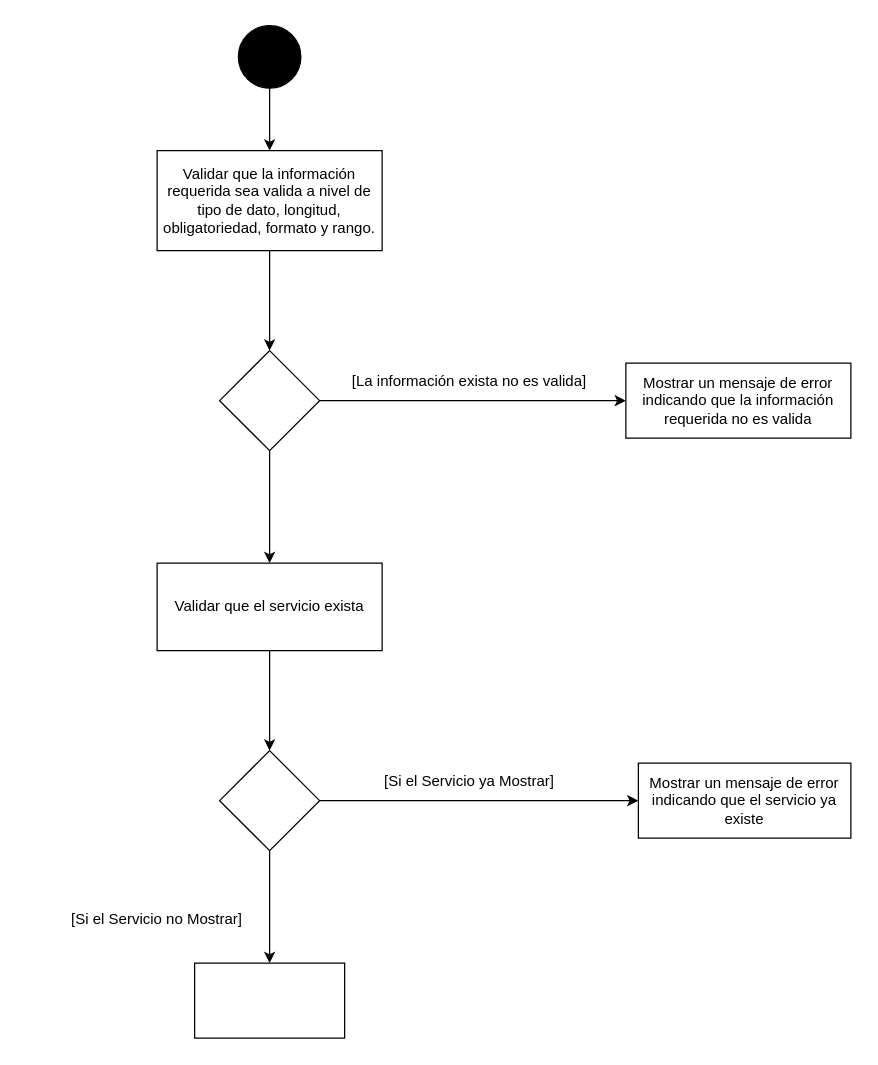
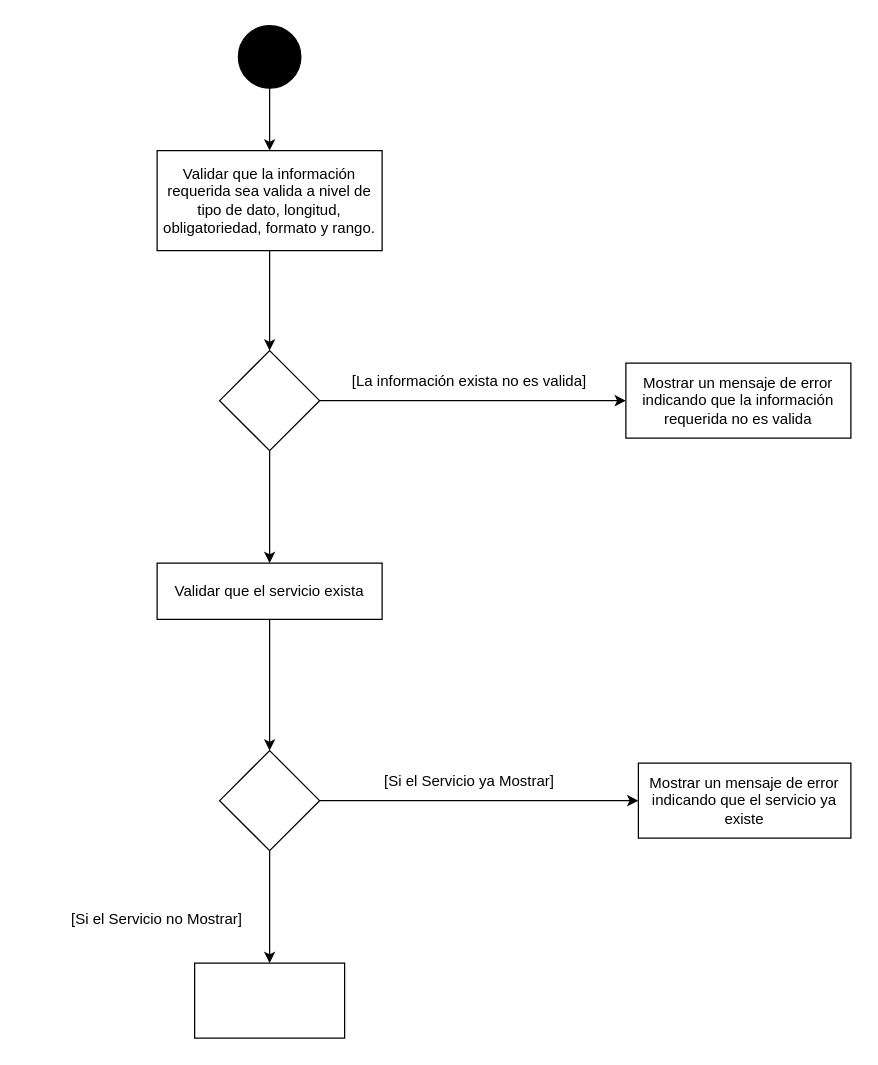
  <mxCell id="0" />
  <mxCell id="1" parent="0" />
  <mxCell id="2" style="edgeStyle=orthogonalEdgeStyle;rounded=0;orthogonalLoop=1;jettySize=auto;html=1;" edge="1" parent="1" source="3" target="5"><mxGeometry relative="1" as="geometry" /></mxCell>
  <mxCell id="3" value="" style="ellipse;whiteSpace=wrap;html=1;aspect=fixed;fillColor=#000000;" vertex="1" parent="1"><mxGeometry x="190" y="20" width="50" height="50" as="geometry" /></mxCell>
  <mxCell id="4" style="edgeStyle=orthogonalEdgeStyle;rounded=0;orthogonalLoop=1;jettySize=auto;html=1;" edge="1" parent="1" source="5" target="8"><mxGeometry relative="1" as="geometry" /></mxCell>
  <mxCell id="5" value="Validar que la información requerida sea valida a nivel de tipo de dato, longitud, obligatoriedad, formato y rango." style="rounded=0;whiteSpace=wrap;html=1;" vertex="1" parent="1"><mxGeometry x="125" y="120" width="180" height="80" as="geometry" /></mxCell>
  <mxCell id="6" style="edgeStyle=orthogonalEdgeStyle;rounded=0;orthogonalLoop=1;jettySize=auto;html=1;" edge="1" parent="1" source="8" target="9"><mxGeometry relative="1" as="geometry" /></mxCell>
  <mxCell id="7" style="edgeStyle=orthogonalEdgeStyle;rounded=0;orthogonalLoop=1;jettySize=auto;html=1;" edge="1" parent="1" source="8" target="12"><mxGeometry relative="1" as="geometry" /></mxCell>
  <mxCell id="8" value="" style="rhombus;whiteSpace=wrap;html=1;" vertex="1" parent="1"><mxGeometry x="175" y="280" width="80" height="80" as="geometry" /></mxCell>
  <mxCell id="9" value="Mostrar un mensaje de error indicando que la información requerida no es valida" style="rounded=0;whiteSpace=wrap;html=1;" vertex="1" parent="1"><mxGeometry x="500" y="290" width="180" height="60" as="geometry" /></mxCell>
  <mxCell id="10" value="[La información exista no es valida]" style="text;html=1;strokeColor=none;fillColor=none;align=center;verticalAlign=middle;whiteSpace=wrap;rounded=0;" vertex="1" parent="1"><mxGeometry x="270" y="290" width="210" height="30" as="geometry" /></mxCell>
  <mxCell id="11" style="edgeStyle=orthogonalEdgeStyle;rounded=0;orthogonalLoop=1;jettySize=auto;html=1;" edge="1" parent="1" source="12" target="15"><mxGeometry relative="1" as="geometry" /></mxCell>
- <mxCell id="12" value="Validar que el servicio exista" style="rounded=0;whiteSpace=wrap;html=1;" vertex="1" parent="1"><mxGeometry x="125" y="450" width="180" height="70" as="geometry" /></mxCell>
+ <mxCell id="12" value="Validar que el servicio exista" style="rounded=0;whiteSpace=wrap;html=1;" vertex="1" parent="1"><mxGeometry x="125" y="450" width="180" height="45" as="geometry" /></mxCell>
  <mxCell id="13" style="edgeStyle=orthogonalEdgeStyle;rounded=0;orthogonalLoop=1;jettySize=auto;html=1;" edge="1" parent="1" source="15" target="16"><mxGeometry relative="1" as="geometry" /></mxCell>
  <mxCell id="14" style="edgeStyle=orthogonalEdgeStyle;rounded=0;orthogonalLoop=1;jettySize=auto;html=1;" edge="1" parent="1" source="15" target="18"><mxGeometry relative="1" as="geometry" /></mxCell>
  <mxCell id="15" value="" style="rhombus;whiteSpace=wrap;html=1;" vertex="1" parent="1"><mxGeometry x="175" y="600" width="80" height="80" as="geometry" /></mxCell>
  <mxCell id="16" value="Mostrar un mensaje de error indicando que el servicio ya existe" style="rounded=0;whiteSpace=wrap;html=1;" vertex="1" parent="1"><mxGeometry x="510" y="610" width="170" height="60" as="geometry" /></mxCell>
  <mxCell id="17" value="[Si el Servicio ya Mostrar]" style="text;html=1;strokeColor=none;fillColor=none;align=center;verticalAlign=middle;whiteSpace=wrap;rounded=0;" vertex="1" parent="1"><mxGeometry x="270" y="610" width="210" height="30" as="geometry" /></mxCell>
  <mxCell id="18" value="" style="rounded=0;whiteSpace=wrap;html=1;" vertex="1" parent="1"><mxGeometry x="155" y="770" width="120" height="60" as="geometry" /></mxCell>
  <mxCell id="19" value="[Si el Servicio no Mostrar]" style="text;html=1;strokeColor=none;fillColor=none;align=center;verticalAlign=middle;whiteSpace=wrap;rounded=0;" vertex="1" parent="1"><mxGeometry x="20" y="720" width="210" height="30" as="geometry" /></mxCell>
